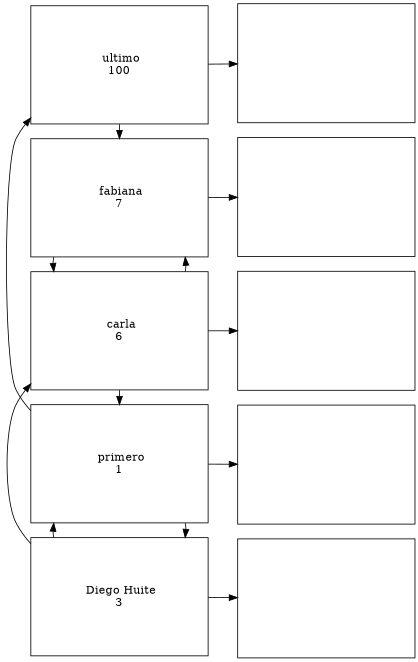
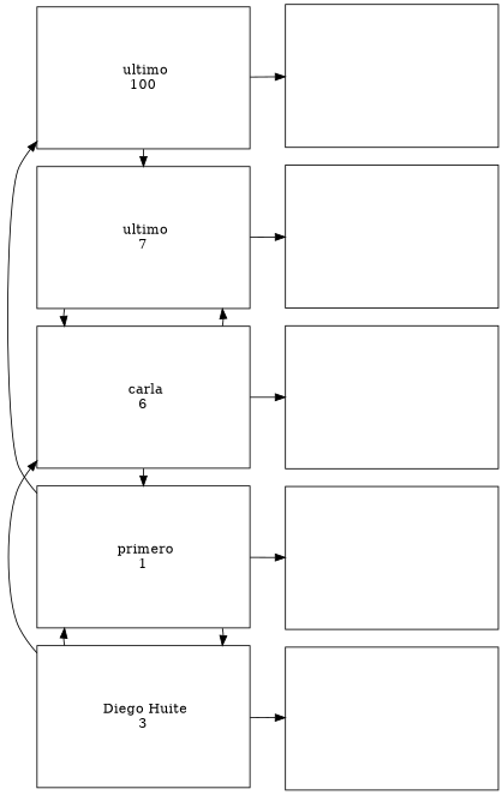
  digraph {
    rankdir=LR
    node [fixedsize=true shape=box]
    n1 [height=2 label=" primero\n1" width=3]
    n2 [height=2 label=" Diego Huite\n3" width=3]
    n3 [height=2 label=" carla\n6" width=3]
-   n4 [height=2 label=" fabiana\n7" width=3]
+   n4 [height=2 label=" ultimo\n7" width=3]
    n5 [height=2 label=" ultimo\n100" width=3]
    n6 [height=2 label="{}" shape=record width=3]
    n7 [height=2 label="{}" shape=record width=3]
    n8 [height=2 label="{}" shape=record width=3]
    n9 [height=2 label="{}" shape=record width=3]
    n10 [height=2 label="{}" shape=record width=3]
    subgraph sub_1 {
      rank=same
      n1
      n2
      n3
      n4
      n5
    }
    n1 -> n2
    n1 -> n5
    n1 -> n6
    n2 -> n1
    n2 -> n3
    n2 -> n7
    n3 -> n1
    n3 -> n4
    n3 -> n8
    n4 -> n3
    n4 -> n9
    n5 -> n4
    n5 -> n10
  }
